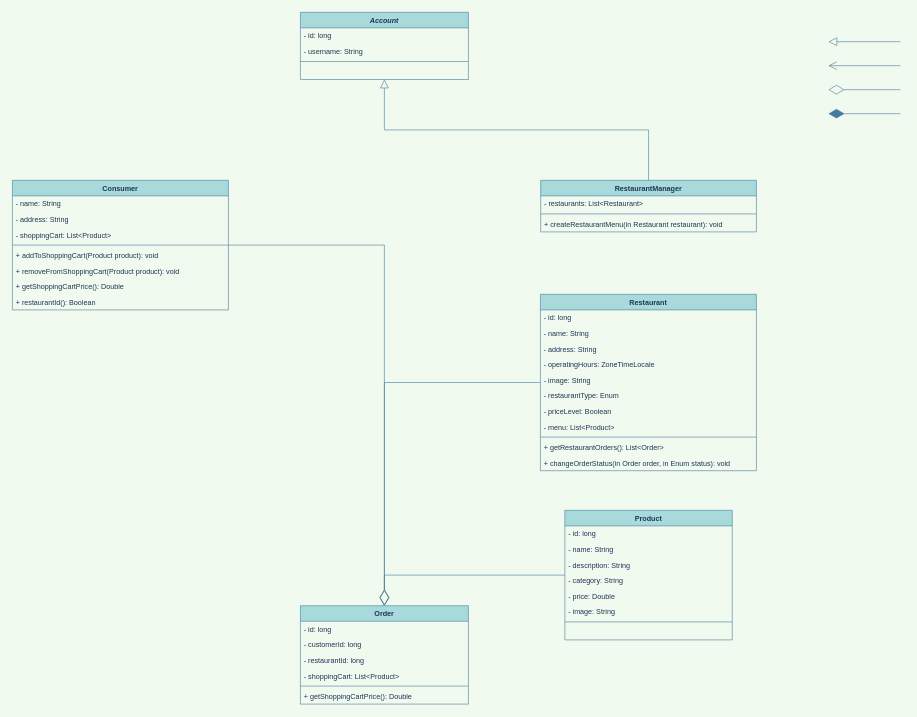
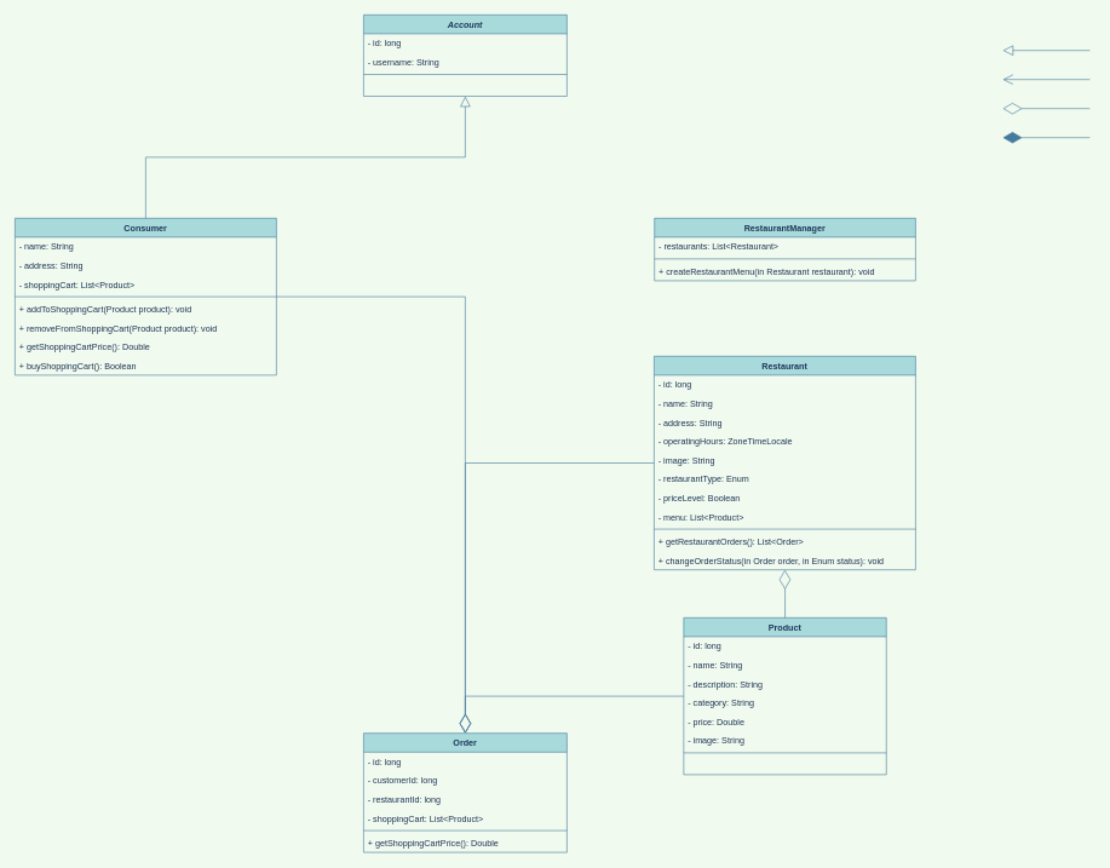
  <mxCell id="0" />
  <mxCell id="1" parent="0" />
  <mxCell id="2" value="" style="endArrow=block;endFill=0;endSize=12;html=1;rounded=0;edgeStyle=orthogonalEdgeStyle;strokeColor=#457B9D;fontColor=#1D3557;labelBackgroundColor=#F1FAEE;" parent="1" edge="1"><mxGeometry width="160" relative="1" as="geometry"><mxPoint x="1500" y="69" as="sourcePoint" /><mxPoint x="1380" y="69" as="targetPoint" /></mxGeometry></mxCell>
  <mxCell id="3" value="Account" style="swimlane;fontStyle=3;align=center;verticalAlign=top;childLayout=stackLayout;horizontal=1;startSize=26;horizontalStack=0;resizeParent=1;resizeParentMax=0;resizeLast=0;collapsible=1;marginBottom=0;rounded=0;shadow=0;glass=0;labelBorderColor=none;strokeColor=#457B9D;fillColor=#A8DADC;fontColor=#1D3557;" parent="1" vertex="1"><mxGeometry x="500" y="20" width="280" height="112" as="geometry" /></mxCell>
  <mxCell id="4" value="- id: long" style="text;strokeColor=none;fillColor=none;align=left;verticalAlign=top;spacingLeft=4;spacingRight=4;overflow=hidden;rotatable=0;points=[[0,0.5],[1,0.5]];portConstraint=eastwest;rounded=0;shadow=0;glass=0;labelBorderColor=none;fontColor=#1D3557;" parent="3" vertex="1"><mxGeometry y="26" width="280" height="26" as="geometry" /></mxCell>
  <mxCell id="5" value="- username: String" style="text;strokeColor=none;fillColor=none;align=left;verticalAlign=top;spacingLeft=4;spacingRight=4;overflow=hidden;rotatable=0;points=[[0,0.5],[1,0.5]];portConstraint=eastwest;rounded=0;shadow=0;glass=0;labelBorderColor=none;fontColor=#1D3557;" vertex="1" parent="3"><mxGeometry y="52" width="280" height="26" as="geometry" /></mxCell>
  <mxCell id="6" value="" style="line;strokeWidth=1;fillColor=none;align=left;verticalAlign=middle;spacingTop=-1;spacingLeft=3;spacingRight=3;rotatable=0;labelPosition=right;points=[];portConstraint=eastwest;rounded=0;shadow=0;glass=0;labelBorderColor=none;strokeColor=#457B9D;fontColor=#1D3557;labelBackgroundColor=#F1FAEE;" parent="3" vertex="1"><mxGeometry y="78" width="280" height="8" as="geometry" /></mxCell>
  <mxCell id="7" value=" " style="text;strokeColor=none;fillColor=none;align=left;verticalAlign=top;spacingLeft=4;spacingRight=4;overflow=hidden;rotatable=0;points=[[0,0.5],[1,0.5]];portConstraint=eastwest;rounded=0;shadow=0;glass=0;labelBorderColor=none;fontColor=#1D3557;" parent="3" vertex="1"><mxGeometry y="86" width="280" height="26" as="geometry" /></mxCell>
  <mxCell id="8" value="Consumer" style="swimlane;fontStyle=1;align=center;verticalAlign=top;childLayout=stackLayout;horizontal=1;startSize=26;horizontalStack=0;resizeParent=1;resizeParentMax=0;resizeLast=0;collapsible=1;marginBottom=0;rounded=0;shadow=0;glass=0;labelBorderColor=none;strokeColor=#457B9D;fillColor=#A8DADC;fontColor=#1D3557;" parent="1" vertex="1"><mxGeometry x="20" y="300" width="360" height="216" as="geometry" /></mxCell>
  <mxCell id="9" value="- name: String" style="text;strokeColor=none;fillColor=none;align=left;verticalAlign=top;spacingLeft=4;spacingRight=4;overflow=hidden;rotatable=0;points=[[0,0.5],[1,0.5]];portConstraint=eastwest;rounded=0;shadow=0;glass=0;labelBorderColor=none;fontColor=#1D3557;" vertex="1" parent="8"><mxGeometry y="26" width="360" height="26" as="geometry" /></mxCell>
  <mxCell id="10" value="- address: String" style="text;strokeColor=none;fillColor=none;align=left;verticalAlign=top;spacingLeft=4;spacingRight=4;overflow=hidden;rotatable=0;points=[[0,0.5],[1,0.5]];portConstraint=eastwest;rounded=0;shadow=0;glass=0;labelBorderColor=none;fontColor=#1D3557;" vertex="1" parent="8"><mxGeometry y="52" width="360" height="26" as="geometry" /></mxCell>
  <mxCell id="11" value="- shoppingCart: List&lt;Product&gt;" style="text;strokeColor=none;fillColor=none;align=left;verticalAlign=top;spacingLeft=4;spacingRight=4;overflow=hidden;rotatable=0;points=[[0,0.5],[1,0.5]];portConstraint=eastwest;rounded=0;shadow=0;glass=0;labelBorderColor=none;fontColor=#1D3557;" parent="8" vertex="1"><mxGeometry y="78" width="360" height="26" as="geometry" /></mxCell>
  <mxCell id="12" value="" style="line;strokeWidth=1;fillColor=none;align=left;verticalAlign=middle;spacingTop=-1;spacingLeft=3;spacingRight=3;rotatable=0;labelPosition=right;points=[];portConstraint=eastwest;rounded=0;shadow=0;glass=0;labelBorderColor=none;strokeColor=#457B9D;fontColor=#1D3557;labelBackgroundColor=#F1FAEE;" parent="8" vertex="1"><mxGeometry y="104" width="360" height="8" as="geometry" /></mxCell>
  <mxCell id="13" value="+ addToShoppingCart(Product product): void" style="text;strokeColor=none;fillColor=none;align=left;verticalAlign=top;spacingLeft=4;spacingRight=4;overflow=hidden;rotatable=0;points=[[0,0.5],[1,0.5]];portConstraint=eastwest;rounded=0;shadow=0;glass=0;labelBorderColor=none;fontColor=#1D3557;" parent="8" vertex="1"><mxGeometry y="112" width="360" height="26" as="geometry" /></mxCell>
  <mxCell id="14" value="+ removeFromShoppingCart(Product product): void" style="text;strokeColor=none;fillColor=none;align=left;verticalAlign=top;spacingLeft=4;spacingRight=4;overflow=hidden;rotatable=0;points=[[0,0.5],[1,0.5]];portConstraint=eastwest;rounded=0;shadow=0;glass=0;labelBorderColor=none;fontColor=#1D3557;" vertex="1" parent="8"><mxGeometry y="138" width="360" height="26" as="geometry" /></mxCell>
  <mxCell id="15" value="+ getShoppingCartPrice(): Double" style="text;strokeColor=none;fillColor=none;align=left;verticalAlign=top;spacingLeft=4;spacingRight=4;overflow=hidden;rotatable=0;points=[[0,0.5],[1,0.5]];portConstraint=eastwest;rounded=0;shadow=0;glass=0;labelBorderColor=none;fontColor=#1D3557;" vertex="1" parent="8"><mxGeometry y="164" width="360" height="26" as="geometry" /></mxCell>
- <mxCell id="16" value="+ restaurantId(): Boolean" style="text;strokeColor=none;fillColor=none;align=left;verticalAlign=top;spacingLeft=4;spacingRight=4;overflow=hidden;rotatable=0;points=[[0,0.5],[1,0.5]];portConstraint=eastwest;rounded=0;shadow=0;glass=0;labelBorderColor=none;fontColor=#1D3557;" vertex="1" parent="8"><mxGeometry y="190" width="360" height="26" as="geometry" /></mxCell>
+ <mxCell id="16" value="+ buyShoppingCart(): Boolean" style="text;strokeColor=none;fillColor=none;align=left;verticalAlign=top;spacingLeft=4;spacingRight=4;overflow=hidden;rotatable=0;points=[[0,0.5],[1,0.5]];portConstraint=eastwest;rounded=0;shadow=0;glass=0;labelBorderColor=none;fontColor=#1D3557;" vertex="1" parent="8"><mxGeometry y="190" width="360" height="26" as="geometry" /></mxCell>
  <mxCell id="17" value="RestaurantManager" style="swimlane;fontStyle=1;align=center;verticalAlign=top;childLayout=stackLayout;horizontal=1;startSize=26;horizontalStack=0;resizeParent=1;resizeParentMax=0;resizeLast=0;collapsible=1;marginBottom=0;rounded=0;shadow=0;glass=0;labelBorderColor=none;strokeColor=#457B9D;fillColor=#A8DADC;fontColor=#1D3557;" parent="1" vertex="1"><mxGeometry x="900.5" y="300" width="359.5" height="86" as="geometry" /></mxCell>
  <mxCell id="18" value="- restaurants: List&lt;Restaurant&gt;" style="text;strokeColor=none;fillColor=none;align=left;verticalAlign=top;spacingLeft=4;spacingRight=4;overflow=hidden;rotatable=0;points=[[0,0.5],[1,0.5]];portConstraint=eastwest;rounded=0;shadow=0;glass=0;labelBorderColor=none;fontColor=#1D3557;" vertex="1" parent="17"><mxGeometry y="26" width="359.5" height="26" as="geometry" /></mxCell>
  <mxCell id="19" value="" style="line;strokeWidth=1;fillColor=none;align=left;verticalAlign=middle;spacingTop=-1;spacingLeft=3;spacingRight=3;rotatable=0;labelPosition=right;points=[];portConstraint=eastwest;rounded=0;shadow=0;glass=0;labelBorderColor=none;strokeColor=#457B9D;fontColor=#1D3557;labelBackgroundColor=#F1FAEE;" parent="17" vertex="1"><mxGeometry y="52" width="359.5" height="8" as="geometry" /></mxCell>
  <mxCell id="20" value="+ createRestaurantMenu(in Restaurant restaurant): void" style="text;strokeColor=none;fillColor=none;align=left;verticalAlign=top;spacingLeft=4;spacingRight=4;overflow=hidden;rotatable=0;points=[[0,0.5],[1,0.5]];portConstraint=eastwest;rounded=0;shadow=0;glass=0;labelBorderColor=none;fontColor=#1D3557;" parent="17" vertex="1"><mxGeometry y="60" width="359.5" height="26" as="geometry" /></mxCell>
  <mxCell id="21" value="Product" style="swimlane;fontStyle=1;align=center;verticalAlign=top;childLayout=stackLayout;horizontal=1;startSize=26;horizontalStack=0;resizeParent=1;resizeParentMax=0;resizeLast=0;collapsible=1;marginBottom=0;rounded=0;shadow=0;glass=0;labelBorderColor=none;strokeColor=#457B9D;fillColor=#A8DADC;fontColor=#1D3557;" parent="1" vertex="1"><mxGeometry x="940.75" y="850" width="279" height="216" as="geometry" /></mxCell>
  <mxCell id="22" value="- id: long" style="text;strokeColor=none;fillColor=none;align=left;verticalAlign=top;spacingLeft=4;spacingRight=4;overflow=hidden;rotatable=0;points=[[0,0.5],[1,0.5]];portConstraint=eastwest;rounded=0;shadow=0;glass=0;labelBorderColor=none;fontColor=#1D3557;" parent="21" vertex="1"><mxGeometry y="26" width="279" height="26" as="geometry" /></mxCell>
  <mxCell id="23" value="- name: String" style="text;strokeColor=none;fillColor=none;align=left;verticalAlign=top;spacingLeft=4;spacingRight=4;overflow=hidden;rotatable=0;points=[[0,0.5],[1,0.5]];portConstraint=eastwest;rounded=0;shadow=0;glass=0;labelBorderColor=none;fontColor=#1D3557;" vertex="1" parent="21"><mxGeometry y="52" width="279" height="26" as="geometry" /></mxCell>
  <mxCell id="24" value="- description: String" style="text;strokeColor=none;fillColor=none;align=left;verticalAlign=top;spacingLeft=4;spacingRight=4;overflow=hidden;rotatable=0;points=[[0,0.5],[1,0.5]];portConstraint=eastwest;rounded=0;shadow=0;glass=0;labelBorderColor=none;fontColor=#1D3557;" vertex="1" parent="21"><mxGeometry y="78" width="279" height="26" as="geometry" /></mxCell>
  <mxCell id="25" value="- category: String" style="text;strokeColor=none;fillColor=none;align=left;verticalAlign=top;spacingLeft=4;spacingRight=4;overflow=hidden;rotatable=0;points=[[0,0.5],[1,0.5]];portConstraint=eastwest;rounded=0;shadow=0;glass=0;labelBorderColor=none;fontColor=#1D3557;" vertex="1" parent="21"><mxGeometry y="104" width="279" height="26" as="geometry" /></mxCell>
  <mxCell id="26" value="- price: Double" style="text;strokeColor=none;fillColor=none;align=left;verticalAlign=top;spacingLeft=4;spacingRight=4;overflow=hidden;rotatable=0;points=[[0,0.5],[1,0.5]];portConstraint=eastwest;rounded=0;shadow=0;glass=0;labelBorderColor=none;fontColor=#1D3557;" vertex="1" parent="21"><mxGeometry y="130" width="279" height="26" as="geometry" /></mxCell>
  <mxCell id="27" value="- image: String" style="text;strokeColor=none;fillColor=none;align=left;verticalAlign=top;spacingLeft=4;spacingRight=4;overflow=hidden;rotatable=0;points=[[0,0.5],[1,0.5]];portConstraint=eastwest;rounded=0;shadow=0;glass=0;labelBorderColor=none;fontColor=#1D3557;" vertex="1" parent="21"><mxGeometry y="156" width="279" height="26" as="geometry" /></mxCell>
  <mxCell id="28" value="" style="line;strokeWidth=1;fillColor=none;align=left;verticalAlign=middle;spacingTop=-1;spacingLeft=3;spacingRight=3;rotatable=0;labelPosition=right;points=[];portConstraint=eastwest;rounded=0;shadow=0;glass=0;labelBorderColor=none;strokeColor=#457B9D;fontColor=#1D3557;labelBackgroundColor=#F1FAEE;" parent="21" vertex="1"><mxGeometry y="182" width="279" height="8" as="geometry" /></mxCell>
  <mxCell id="29" value=" " style="text;strokeColor=none;fillColor=none;align=left;verticalAlign=top;spacingLeft=4;spacingRight=4;overflow=hidden;rotatable=0;points=[[0,0.5],[1,0.5]];portConstraint=eastwest;rounded=0;shadow=0;glass=0;labelBorderColor=none;fontColor=#1D3557;" parent="21" vertex="1"><mxGeometry y="190" width="279" height="26" as="geometry" /></mxCell>
  <mxCell id="30" value="Restaurant" style="swimlane;fontStyle=1;align=center;verticalAlign=top;childLayout=stackLayout;horizontal=1;startSize=26;horizontalStack=0;resizeParent=1;resizeParentMax=0;resizeLast=0;collapsible=1;marginBottom=0;rounded=0;shadow=0;glass=0;labelBorderColor=none;strokeColor=#457B9D;fillColor=#A8DADC;fontColor=#1D3557;" parent="1" vertex="1"><mxGeometry x="900" y="490" width="360" height="294" as="geometry" /></mxCell>
  <mxCell id="31" value="- id: long" style="text;strokeColor=none;fillColor=none;align=left;verticalAlign=top;spacingLeft=4;spacingRight=4;overflow=hidden;rotatable=0;points=[[0,0.5],[1,0.5]];portConstraint=eastwest;rounded=0;shadow=0;glass=0;labelBorderColor=none;fontColor=#1D3557;" vertex="1" parent="30"><mxGeometry y="26" width="360" height="26" as="geometry" /></mxCell>
  <mxCell id="32" value="- name: String" style="text;strokeColor=none;fillColor=none;align=left;verticalAlign=top;spacingLeft=4;spacingRight=4;overflow=hidden;rotatable=0;points=[[0,0.5],[1,0.5]];portConstraint=eastwest;rounded=0;shadow=0;glass=0;labelBorderColor=none;fontColor=#1D3557;" vertex="1" parent="30"><mxGeometry y="52" width="360" height="26" as="geometry" /></mxCell>
  <mxCell id="33" value="- address: String" style="text;strokeColor=none;fillColor=none;align=left;verticalAlign=top;spacingLeft=4;spacingRight=4;overflow=hidden;rotatable=0;points=[[0,0.5],[1,0.5]];portConstraint=eastwest;rounded=0;shadow=0;glass=0;labelBorderColor=none;fontColor=#1D3557;" vertex="1" parent="30"><mxGeometry y="78" width="360" height="26" as="geometry" /></mxCell>
  <mxCell id="34" value="- operatingHours: ZoneTimeLocale" style="text;strokeColor=none;fillColor=none;align=left;verticalAlign=top;spacingLeft=4;spacingRight=4;overflow=hidden;rotatable=0;points=[[0,0.5],[1,0.5]];portConstraint=eastwest;rounded=0;shadow=0;glass=0;labelBorderColor=none;fontColor=#1D3557;" vertex="1" parent="30"><mxGeometry y="104" width="360" height="26" as="geometry" /></mxCell>
  <mxCell id="35" value="- image: String" style="text;strokeColor=none;fillColor=none;align=left;verticalAlign=top;spacingLeft=4;spacingRight=4;overflow=hidden;rotatable=0;points=[[0,0.5],[1,0.5]];portConstraint=eastwest;rounded=0;shadow=0;glass=0;labelBorderColor=none;fontColor=#1D3557;" vertex="1" parent="30"><mxGeometry y="130" width="360" height="26" as="geometry" /></mxCell>
  <mxCell id="36" value="- restaurantType: Enum" style="text;strokeColor=none;fillColor=none;align=left;verticalAlign=top;spacingLeft=4;spacingRight=4;overflow=hidden;rotatable=0;points=[[0,0.5],[1,0.5]];portConstraint=eastwest;rounded=0;shadow=0;glass=0;labelBorderColor=none;fontColor=#1D3557;" vertex="1" parent="30"><mxGeometry y="156" width="360" height="26" as="geometry" /></mxCell>
  <mxCell id="37" value="- priceLevel: Boolean" style="text;strokeColor=none;fillColor=none;align=left;verticalAlign=top;spacingLeft=4;spacingRight=4;overflow=hidden;rotatable=0;points=[[0,0.5],[1,0.5]];portConstraint=eastwest;rounded=0;shadow=0;glass=0;labelBorderColor=none;fontColor=#1D3557;" vertex="1" parent="30"><mxGeometry y="182" width="360" height="26" as="geometry" /></mxCell>
  <mxCell id="38" value="- menu: List&lt;Product&gt;" style="text;strokeColor=none;fillColor=none;align=left;verticalAlign=top;spacingLeft=4;spacingRight=4;overflow=hidden;rotatable=0;points=[[0,0.5],[1,0.5]];portConstraint=eastwest;rounded=0;shadow=0;glass=0;labelBorderColor=none;fontColor=#1D3557;" vertex="1" parent="30"><mxGeometry y="208" width="360" height="26" as="geometry" /></mxCell>
  <mxCell id="39" value="" style="line;strokeWidth=1;fillColor=none;align=left;verticalAlign=middle;spacingTop=-1;spacingLeft=3;spacingRight=3;rotatable=0;labelPosition=right;points=[];portConstraint=eastwest;rounded=0;shadow=0;glass=0;labelBorderColor=none;strokeColor=#457B9D;fontColor=#1D3557;labelBackgroundColor=#F1FAEE;" parent="30" vertex="1"><mxGeometry y="234" width="360" height="8" as="geometry" /></mxCell>
  <mxCell id="40" value="+ getRestaurantOrders(): List&lt;Order&gt;" style="text;strokeColor=none;fillColor=none;align=left;verticalAlign=top;spacingLeft=4;spacingRight=4;overflow=hidden;rotatable=0;points=[[0,0.5],[1,0.5]];portConstraint=eastwest;rounded=0;shadow=0;glass=0;labelBorderColor=none;fontColor=#1D3557;" vertex="1" parent="30"><mxGeometry y="242" width="360" height="26" as="geometry" /></mxCell>
  <mxCell id="41" value="+ changeOrderStatus(in Order order, in Enum status): void" style="text;strokeColor=none;fillColor=none;align=left;verticalAlign=top;spacingLeft=4;spacingRight=4;overflow=hidden;rotatable=0;points=[[0,0.5],[1,0.5]];portConstraint=eastwest;rounded=0;shadow=0;glass=0;labelBorderColor=none;fontColor=#1D3557;" vertex="1" parent="30"><mxGeometry y="268" width="360" height="26" as="geometry" /></mxCell>
  <mxCell id="42" value="" style="endArrow=open;endFill=1;endSize=12;html=1;rounded=0;edgeStyle=orthogonalEdgeStyle;strokeColor=#457B9D;fontColor=#1D3557;labelBackgroundColor=#F1FAEE;" parent="1" edge="1"><mxGeometry width="160" relative="1" as="geometry"><mxPoint x="1500" y="109" as="sourcePoint" /><mxPoint x="1380" y="109" as="targetPoint" /></mxGeometry></mxCell>
  <mxCell id="43" value="Order" style="swimlane;fontStyle=1;align=center;verticalAlign=top;childLayout=stackLayout;horizontal=1;startSize=26;horizontalStack=0;resizeParent=1;resizeParentMax=0;resizeLast=0;collapsible=1;marginBottom=0;rounded=0;shadow=0;glass=0;labelBorderColor=none;strokeColor=#457B9D;fillColor=#A8DADC;fontColor=#1D3557;" parent="1" vertex="1"><mxGeometry x="500" y="1009" width="280" height="164" as="geometry" /></mxCell>
  <mxCell id="44" value="- id: long" style="text;strokeColor=none;fillColor=none;align=left;verticalAlign=top;spacingLeft=4;spacingRight=4;overflow=hidden;rotatable=0;points=[[0,0.5],[1,0.5]];portConstraint=eastwest;rounded=0;shadow=0;glass=0;labelBorderColor=none;fontColor=#1D3557;" parent="43" vertex="1"><mxGeometry y="26" width="280" height="26" as="geometry" /></mxCell>
  <mxCell id="45" value="- customerId: long" style="text;strokeColor=none;fillColor=none;align=left;verticalAlign=top;spacingLeft=4;spacingRight=4;overflow=hidden;rotatable=0;points=[[0,0.5],[1,0.5]];portConstraint=eastwest;rounded=0;shadow=0;glass=0;labelBorderColor=none;fontColor=#1D3557;" vertex="1" parent="43"><mxGeometry y="52" width="280" height="26" as="geometry" /></mxCell>
  <mxCell id="46" value="- restaurantId: long" style="text;strokeColor=none;fillColor=none;align=left;verticalAlign=top;spacingLeft=4;spacingRight=4;overflow=hidden;rotatable=0;points=[[0,0.5],[1,0.5]];portConstraint=eastwest;rounded=0;shadow=0;glass=0;labelBorderColor=none;fontColor=#1D3557;" vertex="1" parent="43"><mxGeometry y="78" width="280" height="26" as="geometry" /></mxCell>
  <mxCell id="47" value="- shoppingCart: List&lt;Product&gt;" style="text;strokeColor=none;fillColor=none;align=left;verticalAlign=top;spacingLeft=4;spacingRight=4;overflow=hidden;rotatable=0;points=[[0,0.5],[1,0.5]];portConstraint=eastwest;rounded=0;shadow=0;glass=0;labelBorderColor=none;fontColor=#1D3557;" vertex="1" parent="43"><mxGeometry y="104" width="280" height="26" as="geometry" /></mxCell>
  <mxCell id="48" value="" style="line;strokeWidth=1;fillColor=none;align=left;verticalAlign=middle;spacingTop=-1;spacingLeft=3;spacingRight=3;rotatable=0;labelPosition=right;points=[];portConstraint=eastwest;rounded=0;shadow=0;glass=0;labelBorderColor=none;strokeColor=#457B9D;fontColor=#1D3557;labelBackgroundColor=#F1FAEE;" parent="43" vertex="1"><mxGeometry y="130" width="280" height="8" as="geometry" /></mxCell>
  <mxCell id="49" value="+ getShoppingCartPrice(): Double" style="text;strokeColor=none;fillColor=none;align=left;verticalAlign=top;spacingLeft=4;spacingRight=4;overflow=hidden;rotatable=0;points=[[0,0.5],[1,0.5]];portConstraint=eastwest;rounded=0;shadow=0;glass=0;labelBorderColor=none;fontColor=#1D3557;" parent="43" vertex="1"><mxGeometry y="138" width="280" height="26" as="geometry" /></mxCell>
  <mxCell id="50" value="" style="endArrow=diamondThin;endFill=0;endSize=24;html=1;rounded=0;edgeStyle=orthogonalEdgeStyle;strokeColor=#457B9D;labelBackgroundColor=#F1FAEE;fontColor=#1D3557;" parent="1" edge="1"><mxGeometry width="160" relative="1" as="geometry"><mxPoint x="1500" y="149" as="sourcePoint" /><mxPoint x="1380" y="149" as="targetPoint" /></mxGeometry></mxCell>
  <mxCell id="51" value="" style="endArrow=diamondThin;endFill=1;endSize=24;html=1;rounded=0;strokeColor=#457B9D;edgeStyle=orthogonalEdgeStyle;labelBackgroundColor=#F1FAEE;fontColor=#1D3557;" parent="1" edge="1"><mxGeometry width="160" relative="1" as="geometry"><mxPoint x="1500" y="189" as="sourcePoint" /><mxPoint x="1380" y="189" as="targetPoint" /></mxGeometry></mxCell>
- <mxCell id="52" value="" style="endArrow=block;endFill=0;endSize=12;html=1;rounded=0;edgeStyle=orthogonalEdgeStyle;strokeColor=#457B9D;fontColor=#1D3557;exitX=0.5;exitY=0;exitDx=0;exitDy=0;labelBackgroundColor=#F1FAEE;" edge="1" parent="1" source="17" target="3"><mxGeometry width="160" relative="1" as="geometry"><mxPoint x="750" y="250" as="sourcePoint" /><mxPoint x="630" y="250" as="targetPoint" /></mxGeometry></mxCell>
+ <mxCell id="53" value="" style="endArrow=block;endFill=0;endSize=12;html=1;rounded=0;edgeStyle=orthogonalEdgeStyle;strokeColor=#457B9D;fontColor=#1D3557;exitX=0.5;exitY=0;exitDx=0;exitDy=0;labelBackgroundColor=#F1FAEE;" edge="1" parent="1" source="8" target="3"><mxGeometry width="160" relative="1" as="geometry"><mxPoint x="560" y="290" as="sourcePoint" /><mxPoint x="440" y="290" as="targetPoint" /></mxGeometry></mxCell>
  <mxCell id="54" value="" style="endArrow=diamondThin;endFill=0;endSize=24;html=1;rounded=0;edgeStyle=orthogonalEdgeStyle;strokeColor=#457B9D;entryX=0.5;entryY=0;entryDx=0;entryDy=0;labelBackgroundColor=#F1FAEE;fontColor=#1D3557;" edge="1" parent="1" source="8" target="43"><mxGeometry width="160" relative="1" as="geometry"><mxPoint x="610" y="470" as="sourcePoint" /><mxPoint x="490" y="470" as="targetPoint" /></mxGeometry></mxCell>
  <mxCell id="55" value="" style="endArrow=diamondThin;endFill=0;endSize=24;html=1;rounded=0;edgeStyle=orthogonalEdgeStyle;strokeColor=#457B9D;entryX=0.5;entryY=0;entryDx=0;entryDy=0;labelBackgroundColor=#F1FAEE;fontColor=#1D3557;" edge="1" parent="1" source="30" target="43"><mxGeometry width="160" relative="1" as="geometry"><mxPoint x="770" y="343" as="sourcePoint" /><mxPoint x="680" y="630" as="targetPoint" /></mxGeometry></mxCell>
  <mxCell id="56" value="" style="endArrow=diamondThin;endFill=0;endSize=24;html=1;rounded=0;edgeStyle=orthogonalEdgeStyle;strokeColor=#457B9D;entryX=0.5;entryY=0;entryDx=0;entryDy=0;labelBackgroundColor=#F1FAEE;fontColor=#1D3557;" edge="1" parent="1" source="21" target="43"><mxGeometry width="160" relative="1" as="geometry"><mxPoint x="790" y="579" as="sourcePoint" /><mxPoint x="660" y="839" as="targetPoint" /></mxGeometry></mxCell>
+ <mxCell id="57" value="" style="endArrow=diamondThin;endFill=0;endSize=24;html=1;rounded=0;edgeStyle=orthogonalEdgeStyle;strokeColor=#457B9D;exitX=0.5;exitY=0;exitDx=0;exitDy=0;labelBackgroundColor=#F1FAEE;fontColor=#1D3557;" edge="1" parent="1" source="21" target="30"><mxGeometry width="160" relative="1" as="geometry"><mxPoint x="1100" y="664" as="sourcePoint" /><mxPoint x="960" y="650" as="targetPoint" /></mxGeometry></mxCell>
